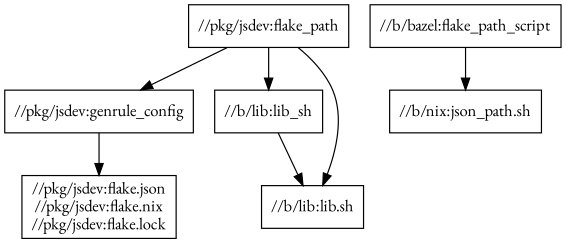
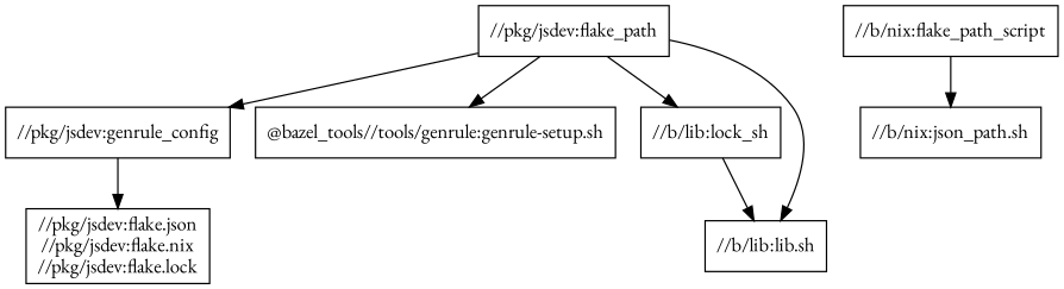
  digraph {
    fontname="EB Garamond"
    node [fontname="EB Garamond" shape=box]
    edge [fontname="EB Garamond"]
    n1 [label="//pkg/jsdev:genrule_config"]
    "//pkg/jsdev:flake_path"
-   "//b/lib:lib_sh"
+   "@bazel_tools//tools/genrule:genrule-setup.sh"
+   "//b/lib:lib_sh" [label="//b/lib:lock_sh"]
    "//b/lib:lib.sh"
    "//pkg/jsdev:flake.json\n//pkg/jsdev:flake.nix\n//pkg/jsdev:flake.lock"
    n7 [label="//b/nix:json_path.sh"]
-   "//b/nix:flake_path_script" [label="//b/bazel:flake_path_script"]
+   "//b/nix:flake_path_script"
    n1 -> "//pkg/jsdev:flake.json\n//pkg/jsdev:flake.nix\n//pkg/jsdev:flake.lock"
    "//pkg/jsdev:flake_path" -> n1
+   "//pkg/jsdev:flake_path" -> "@bazel_tools//tools/genrule:genrule-setup.sh"
    "//pkg/jsdev:flake_path" -> "//b/lib:lib_sh"
    "//pkg/jsdev:flake_path" -> "//b/lib:lib.sh"
    "//b/lib:lib_sh" -> "//b/lib:lib.sh"
    "//b/nix:flake_path_script" -> n7
  }
